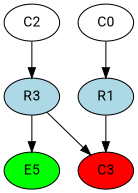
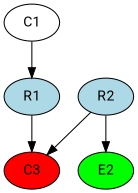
  digraph {
    fontname=Roboto
    node [fontname=Roboto style=filled type=C]
    edge [fontname=Roboto]
    R1 [fillcolor=lightblue type=R]
    C3 [fillcolor=red]
-   C1 [label=C0 style=""]
-   E2 [fillcolor=green type=E label=E5]
-   R2 [fillcolor=lightblue type=R label=R3]
-   C2 [style=""]
+   C1 [style=""]
+   E2 [fillcolor=green type=E]
+   R2 [fillcolor=lightblue type=R]
    R1 -> C3
    C1 -> R1
    R2 -> C3
    R2 -> E2
-   C2 -> R2
  }
